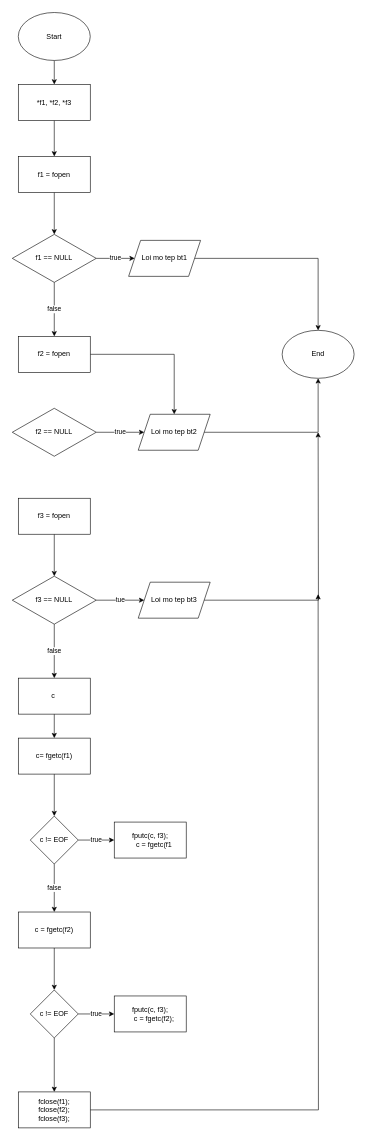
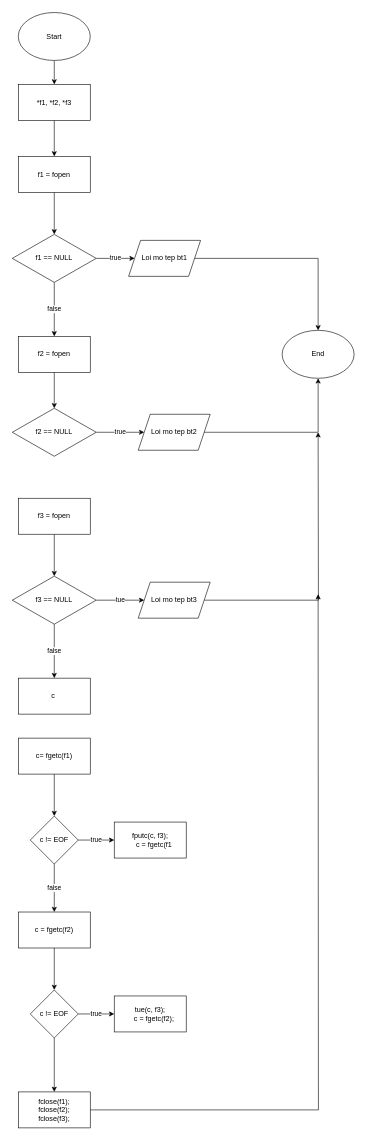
  <mxCell id="0" />
  <mxCell id="1" parent="0" />
  <mxCell id="2" value="" style="edgeStyle=orthogonalEdgeStyle;rounded=0;orthogonalLoop=1;jettySize=auto;html=1;" edge="1" parent="1" source="3" target="5"><mxGeometry relative="1" as="geometry" /></mxCell>
  <mxCell id="3" value="Start" style="ellipse;whiteSpace=wrap;html=1;" vertex="1" parent="1"><mxGeometry x="30" y="20" width="120" height="80" as="geometry" /></mxCell>
  <mxCell id="4" value="" style="edgeStyle=orthogonalEdgeStyle;rounded=0;orthogonalLoop=1;jettySize=auto;html=1;" edge="1" parent="1" source="5" target="7"><mxGeometry relative="1" as="geometry" /></mxCell>
  <mxCell id="5" value="*f1, *f2, *f3" style="whiteSpace=wrap;html=1;" vertex="1" parent="1"><mxGeometry x="30" y="140" width="120" height="60" as="geometry" /></mxCell>
  <mxCell id="6" value="" style="edgeStyle=orthogonalEdgeStyle;rounded=0;orthogonalLoop=1;jettySize=auto;html=1;" edge="1" parent="1" source="7" target="10"><mxGeometry relative="1" as="geometry" /></mxCell>
  <mxCell id="7" value="f1 = fopen" style="whiteSpace=wrap;html=1;" vertex="1" parent="1"><mxGeometry x="30" y="260" width="120" height="60" as="geometry" /></mxCell>
  <mxCell id="8" value="true" style="edgeStyle=orthogonalEdgeStyle;rounded=0;orthogonalLoop=1;jettySize=auto;html=1;" edge="1" parent="1" source="10" target="12"><mxGeometry relative="1" as="geometry" /></mxCell>
  <mxCell id="9" value="false" style="edgeStyle=orthogonalEdgeStyle;rounded=0;orthogonalLoop=1;jettySize=auto;html=1;" edge="1" parent="1" source="10" target="15"><mxGeometry relative="1" as="geometry" /></mxCell>
  <mxCell id="10" value="f1 == NULL" style="rhombus;whiteSpace=wrap;html=1;" vertex="1" parent="1"><mxGeometry x="20" y="390" width="140" height="80" as="geometry" /></mxCell>
  <mxCell id="11" style="edgeStyle=orthogonalEdgeStyle;rounded=0;orthogonalLoop=1;jettySize=auto;html=1;entryX=0.5;entryY=0;entryDx=0;entryDy=0;" edge="1" parent="1" source="12" target="13"><mxGeometry relative="1" as="geometry" /></mxCell>
  <mxCell id="12" value="Loi mo tep bt1" style="shape=parallelogram;perimeter=parallelogramPerimeter;whiteSpace=wrap;html=1;fixedSize=1;" vertex="1" parent="1"><mxGeometry x="214" y="400" width="120" height="60" as="geometry" /></mxCell>
  <mxCell id="13" value="End" style="ellipse;whiteSpace=wrap;html=1;" vertex="1" parent="1"><mxGeometry x="470" y="550" width="120" height="80" as="geometry" /></mxCell>
- <mxCell id="14" value="" style="edgeStyle=orthogonalEdgeStyle;rounded=0;orthogonalLoop=1;jettySize=auto;html=1;" edge="1" parent="1" source="15" target="19"><mxGeometry relative="1" as="geometry" /></mxCell>
+ <mxCell id="14" value="" style="edgeStyle=orthogonalEdgeStyle;rounded=0;orthogonalLoop=1;jettySize=auto;html=1;" edge="1" parent="1" source="15" target="17"><mxGeometry relative="1" as="geometry" /></mxCell>
  <mxCell id="15" value="f2 = fopen" style="whiteSpace=wrap;html=1;" vertex="1" parent="1"><mxGeometry x="30" y="560" width="120" height="60" as="geometry" /></mxCell>
  <mxCell id="16" value="true" style="edgeStyle=orthogonalEdgeStyle;rounded=0;orthogonalLoop=1;jettySize=auto;html=1;" edge="1" parent="1" source="17" target="19"><mxGeometry relative="1" as="geometry" /></mxCell>
  <mxCell id="17" value="f2 == NULL" style="rhombus;whiteSpace=wrap;html=1;" vertex="1" parent="1"><mxGeometry x="20" y="680" width="140" height="80" as="geometry" /></mxCell>
  <mxCell id="18" style="edgeStyle=orthogonalEdgeStyle;rounded=0;orthogonalLoop=1;jettySize=auto;html=1;" edge="1" parent="1" source="19" target="13"><mxGeometry relative="1" as="geometry" /></mxCell>
  <mxCell id="19" value="Loi mo tep bt2" style="shape=parallelogram;perimeter=parallelogramPerimeter;whiteSpace=wrap;html=1;fixedSize=1;" vertex="1" parent="1"><mxGeometry x="230" y="690" width="120" height="60" as="geometry" /></mxCell>
  <mxCell id="20" value="" style="edgeStyle=orthogonalEdgeStyle;rounded=0;orthogonalLoop=1;jettySize=auto;html=1;" edge="1" parent="1" source="21" target="24"><mxGeometry relative="1" as="geometry" /></mxCell>
  <mxCell id="21" value="f3 = fopen" style="whiteSpace=wrap;html=1;" vertex="1" parent="1"><mxGeometry x="30" y="830" width="120" height="60" as="geometry" /></mxCell>
  <mxCell id="22" value="tue" style="edgeStyle=orthogonalEdgeStyle;rounded=0;orthogonalLoop=1;jettySize=auto;html=1;" edge="1" parent="1" source="24" target="26"><mxGeometry relative="1" as="geometry" /></mxCell>
  <mxCell id="23" value="false" style="edgeStyle=orthogonalEdgeStyle;rounded=0;orthogonalLoop=1;jettySize=auto;html=1;" edge="1" parent="1" source="24" target="28"><mxGeometry relative="1" as="geometry" /></mxCell>
  <mxCell id="24" value="f3 == NULL" style="rhombus;whiteSpace=wrap;html=1;" vertex="1" parent="1"><mxGeometry x="20" y="960" width="140" height="80" as="geometry" /></mxCell>
  <mxCell id="25" style="edgeStyle=orthogonalEdgeStyle;rounded=0;orthogonalLoop=1;jettySize=auto;html=1;" edge="1" parent="1" source="26"><mxGeometry relative="1" as="geometry"><mxPoint x="530" y="720" as="targetPoint" /></mxGeometry></mxCell>
  <mxCell id="26" value="Loi mo tep bt3" style="shape=parallelogram;perimeter=parallelogramPerimeter;whiteSpace=wrap;html=1;fixedSize=1;" vertex="1" parent="1"><mxGeometry x="230" y="970" width="120" height="60" as="geometry" /></mxCell>
- <mxCell id="27" value="" style="edgeStyle=orthogonalEdgeStyle;rounded=0;orthogonalLoop=1;jettySize=auto;html=1;" edge="1" parent="1" source="28" target="30"><mxGeometry relative="1" as="geometry" /></mxCell>
  <mxCell id="28" value="c&amp;nbsp;" style="whiteSpace=wrap;html=1;" vertex="1" parent="1"><mxGeometry x="30" y="1130" width="120" height="60" as="geometry" /></mxCell>
  <mxCell id="29" value="" style="edgeStyle=orthogonalEdgeStyle;rounded=0;orthogonalLoop=1;jettySize=auto;html=1;" edge="1" parent="1" source="30" target="33"><mxGeometry relative="1" as="geometry" /></mxCell>
  <mxCell id="30" value="c= fgetc(f1)" style="whiteSpace=wrap;html=1;" vertex="1" parent="1"><mxGeometry x="30" y="1230" width="120" height="60" as="geometry" /></mxCell>
  <mxCell id="31" value="true" style="edgeStyle=orthogonalEdgeStyle;rounded=0;orthogonalLoop=1;jettySize=auto;html=1;" edge="1" parent="1" source="33" target="34"><mxGeometry relative="1" as="geometry" /></mxCell>
  <mxCell id="32" value="false" style="edgeStyle=orthogonalEdgeStyle;rounded=0;orthogonalLoop=1;jettySize=auto;html=1;" edge="1" parent="1" source="33"><mxGeometry relative="1" as="geometry"><mxPoint x="90" y="1520" as="targetPoint" /></mxGeometry></mxCell>
  <mxCell id="33" value="c != EOF" style="rhombus;whiteSpace=wrap;html=1;" vertex="1" parent="1"><mxGeometry x="50" y="1360" width="80" height="80" as="geometry" /></mxCell>
  <mxCell id="34" value="fputc(c, f3);&#10;    c = fgetc(f1" style="whiteSpace=wrap;html=1;" vertex="1" parent="1"><mxGeometry x="190" y="1370" width="120" height="60" as="geometry" /></mxCell>
  <mxCell id="35" value="" style="edgeStyle=orthogonalEdgeStyle;rounded=0;orthogonalLoop=1;jettySize=auto;html=1;" edge="1" parent="1" source="36" target="39"><mxGeometry relative="1" as="geometry" /></mxCell>
  <mxCell id="36" value="c = fgetc(f2)" style="rounded=0;whiteSpace=wrap;html=1;" vertex="1" parent="1"><mxGeometry x="30" y="1520" width="120" height="60" as="geometry" /></mxCell>
  <mxCell id="37" value="true" style="edgeStyle=orthogonalEdgeStyle;rounded=0;orthogonalLoop=1;jettySize=auto;html=1;" edge="1" parent="1" source="39" target="40"><mxGeometry relative="1" as="geometry" /></mxCell>
  <mxCell id="38" value="" style="edgeStyle=orthogonalEdgeStyle;rounded=0;orthogonalLoop=1;jettySize=auto;html=1;" edge="1" parent="1" source="39" target="42"><mxGeometry relative="1" as="geometry" /></mxCell>
  <mxCell id="39" value="c != EOF" style="rhombus;whiteSpace=wrap;html=1;rounded=0;" vertex="1" parent="1"><mxGeometry x="50" y="1650" width="80" height="80" as="geometry" /></mxCell>
- <mxCell id="40" value="fputc(c, f3);&#10;    c = fgetc(f2);" style="whiteSpace=wrap;html=1;rounded=0;" vertex="1" parent="1"><mxGeometry x="190" y="1660" width="120" height="60" as="geometry" /></mxCell>
+ <mxCell id="40" value="tue(c, f3);&#10;    c = fgetc(f2);" style="whiteSpace=wrap;html=1;rounded=0;" vertex="1" parent="1"><mxGeometry x="190" y="1660" width="120" height="60" as="geometry" /></mxCell>
  <mxCell id="41" style="edgeStyle=orthogonalEdgeStyle;rounded=0;orthogonalLoop=1;jettySize=auto;html=1;" edge="1" parent="1" source="42"><mxGeometry relative="1" as="geometry"><mxPoint x="530" y="990" as="targetPoint" /></mxGeometry></mxCell>
  <mxCell id="42" value="fclose(f1);&#10;fclose(f2);&#10;fclose(f3);" style="whiteSpace=wrap;html=1;rounded=0;" vertex="1" parent="1"><mxGeometry x="30" y="1820" width="120" height="60" as="geometry" /></mxCell>
